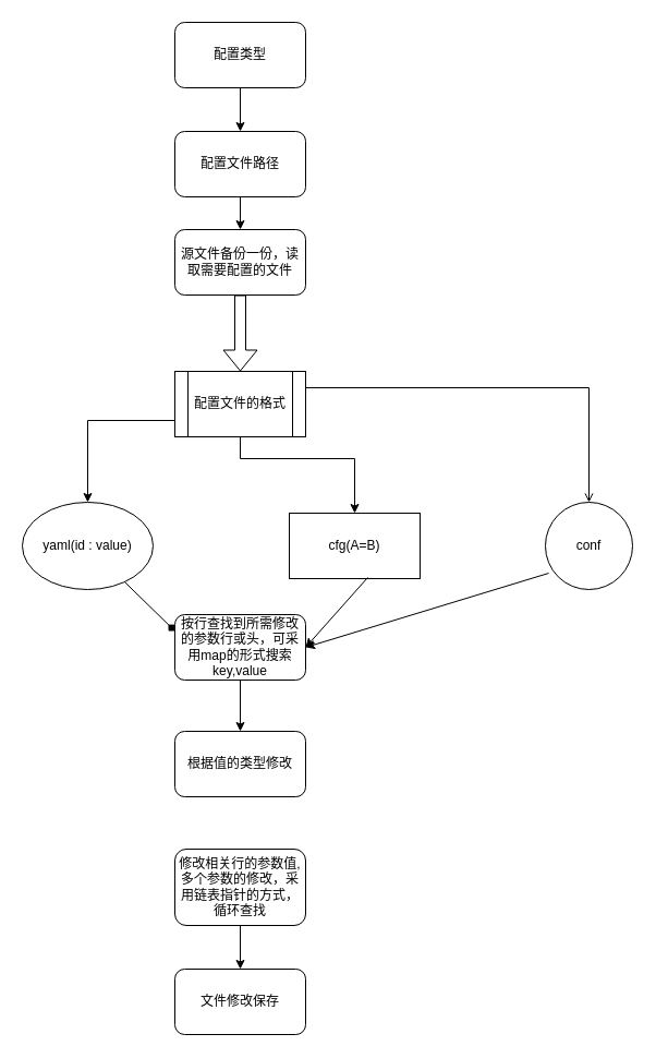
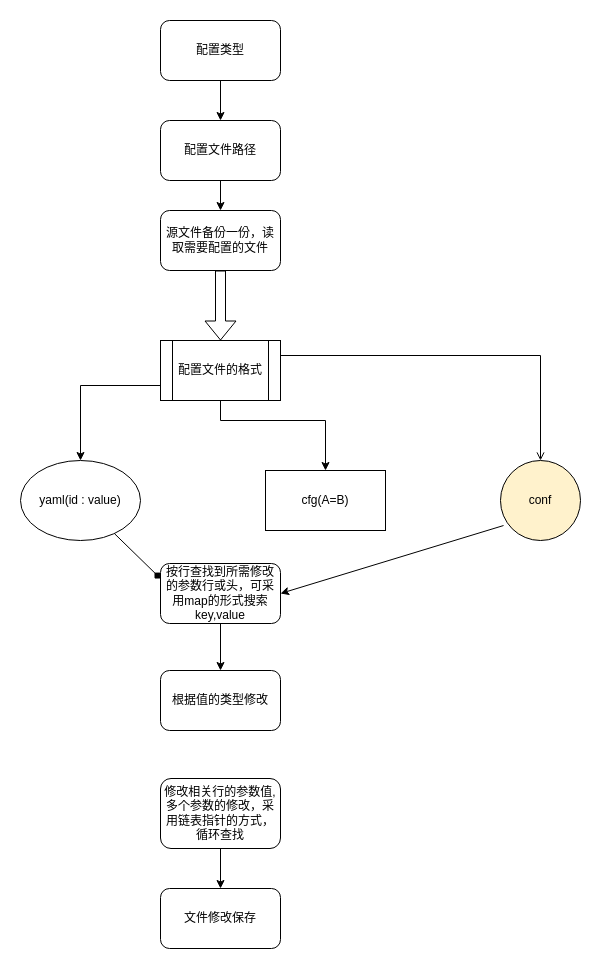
  <mxCell id="0" />
  <mxCell id="1" parent="0" />
  <mxCell id="2" value="" style="edgeStyle=orthogonalEdgeStyle;rounded=0;orthogonalLoop=1;jettySize=auto;html=1;" edge="1" parent="1" source="3" target="5"><mxGeometry relative="1" as="geometry" /></mxCell>
  <mxCell id="3" value="配置类型" style="rounded=1;whiteSpace=wrap;html=1;" vertex="1" parent="1"><mxGeometry x="160" y="20" width="120" height="60" as="geometry" /></mxCell>
  <mxCell id="4" value="" style="edgeStyle=orthogonalEdgeStyle;rounded=0;orthogonalLoop=1;jettySize=auto;html=1;" edge="1" parent="1" source="5" target="7"><mxGeometry relative="1" as="geometry" /></mxCell>
  <mxCell id="5" value="配置文件路径" style="rounded=1;whiteSpace=wrap;html=1;" vertex="1" parent="1"><mxGeometry x="160" y="120" width="120" height="60" as="geometry" /></mxCell>
  <mxCell id="6" value="" style="edgeStyle=orthogonalEdgeStyle;rounded=0;orthogonalLoop=1;jettySize=auto;html=1;exitX=0;exitY=0.75;exitDx=0;exitDy=0;" edge="1" parent="1" source="15" target="16"><mxGeometry relative="1" as="geometry" /></mxCell>
  <mxCell id="7" value="源文件备份一份，读取需要配置的文件" style="rounded=1;whiteSpace=wrap;html=1;" vertex="1" parent="1"><mxGeometry x="160" y="210" width="120" height="60" as="geometry" /></mxCell>
  <mxCell id="8" value="" style="edgeStyle=orthogonalEdgeStyle;rounded=0;orthogonalLoop=1;jettySize=auto;html=1;" edge="1" parent="1" source="9"><mxGeometry relative="1" as="geometry"><mxPoint x="220" y="670" as="targetPoint" /></mxGeometry></mxCell>
  <mxCell id="9" value="按行查找到所需修改的参数行或头，可采用map的形式搜索key,value" style="whiteSpace=wrap;html=1;rounded=1;" vertex="1" parent="1"><mxGeometry x="160" y="563" width="120" height="60" as="geometry" /></mxCell>
  <mxCell id="10" value="" style="edgeStyle=orthogonalEdgeStyle;rounded=0;orthogonalLoop=1;jettySize=auto;html=1;" edge="1" parent="1" source="11" target="12"><mxGeometry relative="1" as="geometry" /></mxCell>
  <mxCell id="11" value="修改相关行的参数值,多个参数的修改，采用链表指针的方式，循环查找" style="whiteSpace=wrap;html=1;rounded=1;" vertex="1" parent="1"><mxGeometry x="160" y="778" width="120" height="70" as="geometry" /></mxCell>
  <mxCell id="12" value="文件修改保存" style="whiteSpace=wrap;html=1;rounded=1;" vertex="1" parent="1"><mxGeometry x="160" y="888" width="120" height="60" as="geometry" /></mxCell>
  <mxCell id="13" style="edgeStyle=orthogonalEdgeStyle;rounded=0;orthogonalLoop=1;jettySize=auto;html=1;entryX=0.5;entryY=0;entryDx=0;entryDy=0;" edge="1" parent="1" source="15" target="17"><mxGeometry relative="1" as="geometry"><mxPoint x="320" y="460" as="targetPoint" /><Array as="points"><mxPoint x="325" y="420" /></Array></mxGeometry></mxCell>
  <mxCell id="14" style="edgeStyle=orthogonalEdgeStyle;rounded=0;orthogonalLoop=1;jettySize=auto;html=1;exitX=1;exitY=0.25;exitDx=0;exitDy=0;entryX=0.5;entryY=0;entryDx=0;entryDy=0;endArrow=open;" edge="1" parent="1" source="15" target="18"><mxGeometry relative="1" as="geometry" /></mxCell>
  <mxCell id="15" value="配置文件的格式" style="shape=process;whiteSpace=wrap;html=1;backgroundOutline=1;" vertex="1" parent="1"><mxGeometry x="160" y="340" width="120" height="60" as="geometry" /></mxCell>
  <mxCell id="16" value="yaml(id : value)" style="ellipse;whiteSpace=wrap;html=1;" vertex="1" parent="1"><mxGeometry x="20" y="460" width="120" height="80" as="geometry" /></mxCell>
  <mxCell id="17" value="cfg(A=B)" style="rounded=0;whiteSpace=wrap;html=1;" vertex="1" parent="1"><mxGeometry x="265" y="470" width="120" height="60" as="geometry" /></mxCell>
- <mxCell id="18" value="conf" style="ellipse;whiteSpace=wrap;html=1;aspect=fixed;" vertex="1" parent="1"><mxGeometry x="500" y="460" width="80" height="80" as="geometry" /></mxCell>
+ <mxCell id="18" value="conf" style="ellipse;whiteSpace=wrap;html=1;aspect=fixed;fillColor=#fff2cc;" vertex="1" parent="1"><mxGeometry x="500" y="460" width="80" height="80" as="geometry" /></mxCell>
  <mxCell id="19" value="" style="endArrow=diamond;html=1;rounded=0;entryX=0;entryY=0.25;entryDx=0;entryDy=0;" edge="1" parent="1" source="16" target="9"><mxGeometry width="50" height="50" relative="1" as="geometry"><mxPoint x="80" y="590" as="sourcePoint" /><mxPoint x="130" y="540" as="targetPoint" /></mxGeometry></mxCell>
- <mxCell id="20" value="" style="endArrow=classic;html=1;rounded=0;exitX=0.6;exitY=0.983;exitDx=0;exitDy=0;exitPerimeter=0;entryX=1;entryY=0.5;entryDx=0;entryDy=0;" edge="1" parent="1" source="17" target="9"><mxGeometry width="50" height="50" relative="1" as="geometry"><mxPoint x="330" y="580" as="sourcePoint" /><mxPoint x="380" y="530" as="targetPoint" /></mxGeometry></mxCell>
  <mxCell id="21" value="" style="endArrow=classic;html=1;rounded=0;exitX=0.038;exitY=0.813;exitDx=0;exitDy=0;exitPerimeter=0;entryX=1;entryY=0.5;entryDx=0;entryDy=0;" edge="1" parent="1" source="18" target="9"><mxGeometry width="50" height="50" relative="1" as="geometry"><mxPoint x="390" y="700" as="sourcePoint" /><mxPoint x="440" y="650" as="targetPoint" /></mxGeometry></mxCell>
  <mxCell id="22" value="根据值的类型修改" style="rounded=1;whiteSpace=wrap;html=1;" vertex="1" parent="1"><mxGeometry x="160" y="670" width="120" height="60" as="geometry" /></mxCell>
  <mxCell id="23" value="" style="shape=flexArrow;endArrow=classic;html=1;rounded=0;entryX=0.5;entryY=0;entryDx=0;entryDy=0;exitX=0.5;exitY=1;exitDx=0;exitDy=0;" edge="1" parent="1" source="7" target="15"><mxGeometry width="50" height="50" relative="1" as="geometry"><mxPoint x="210" y="340" as="sourcePoint" /><mxPoint x="260" y="290" as="targetPoint" /></mxGeometry></mxCell>
